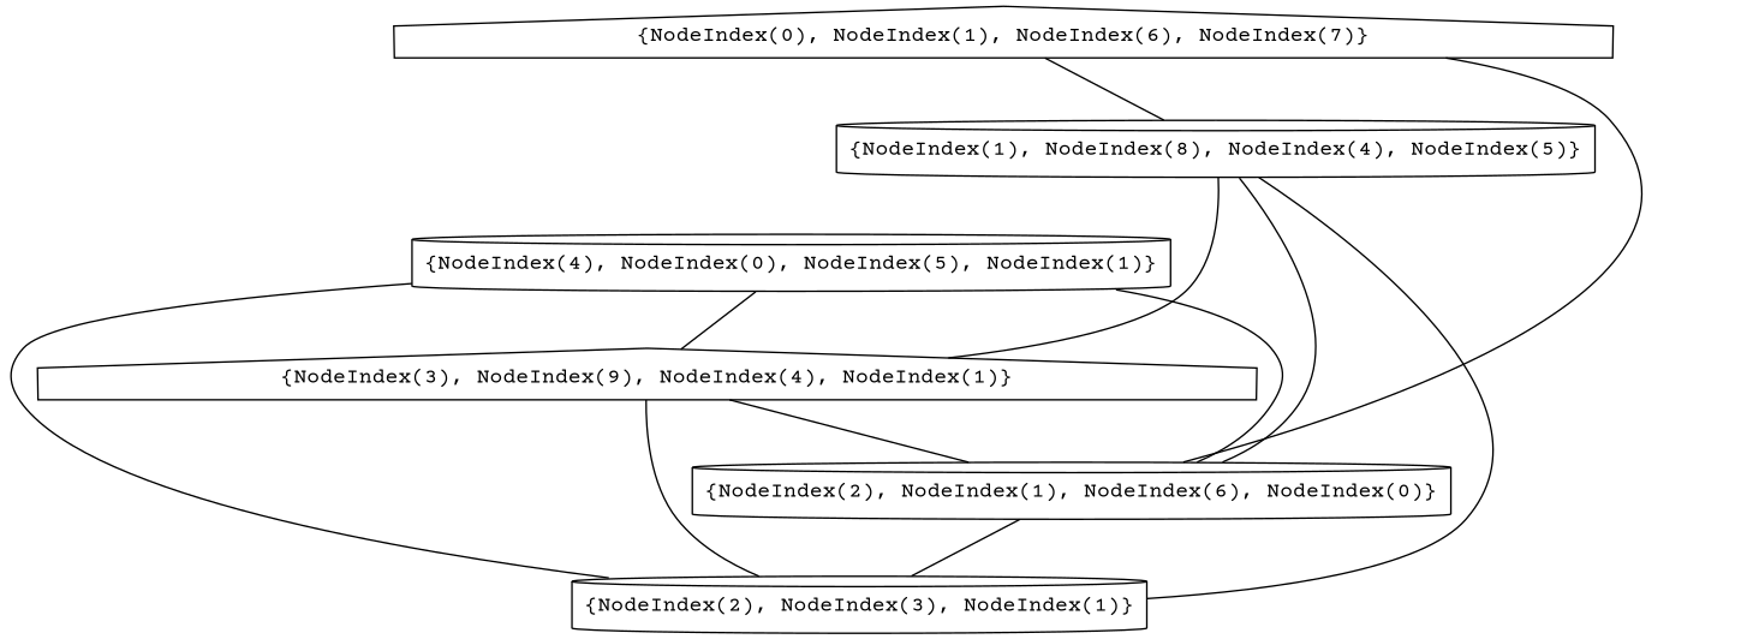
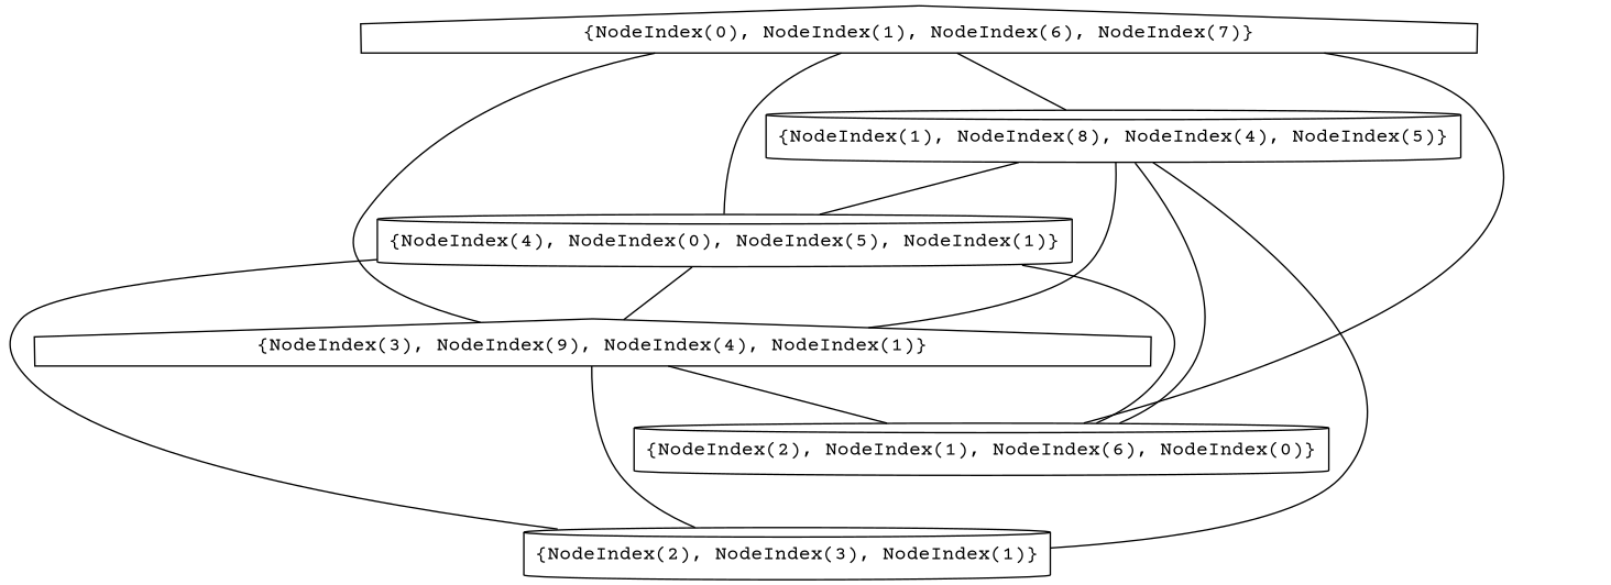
  graph {
    fontname="Courier Prime"
    node [fontname="Courier Prime" shape=cylinder]
    edge [fontname="Courier Prime"]
    n1 [label="{NodeIndex(2), NodeIndex(3), NodeIndex(1)}"]
    n2 [label="{NodeIndex(2), NodeIndex(1), NodeIndex(6), NodeIndex(0)}"]
    n3 [label="{NodeIndex(3), NodeIndex(9), NodeIndex(4), NodeIndex(1)}" shape=house]
    n4 [label="{NodeIndex(4), NodeIndex(0), NodeIndex(5), NodeIndex(1)}"]
    n5 [label="{NodeIndex(1), NodeIndex(8), NodeIndex(4), NodeIndex(5)}"]
    n6 [label="{NodeIndex(0), NodeIndex(1), NodeIndex(6), NodeIndex(7)}" shape=house]
-   n2 -- n1
    n3 -- n1
    n3 -- n2
    n4 -- n1
    n4 -- n2
    n4 -- n3
    n5 -- n1
    n5 -- n2
    n5 -- n3
+   n5 -- n4
    n6 -- n2
+   n6 -- n3
+   n6 -- n4
    n6 -- n5
  }
